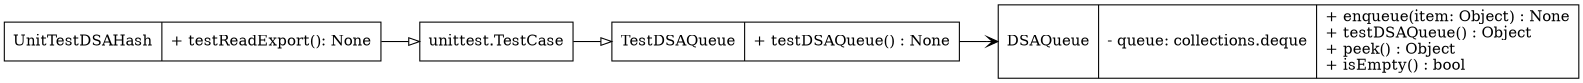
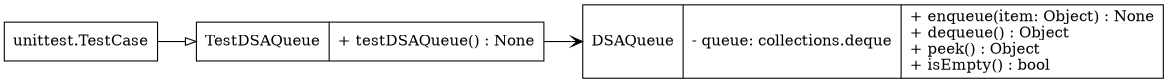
  digraph {
    rankdir=LR
    node [shape=record]
    edge [arrowhead=onormal]
    n1 [label="{unittest.TestCase}"]
    n2 [label="{TestDSAQueue|+ testDSAQueue() : None\l}"]
-   n3 [label="{DSAQueue|- queue: collections.deque|+ enqueue(item: Object) : None\l+ testDSAQueue() : Object\l+ peek() : Object\l+ isEmpty() : bool\l}"]
-   n4 [label="{UnitTestDSAHash\n        |+ testReadExport(): None\l}"]
+   n3 [label="{DSAQueue|- queue: collections.deque|+ enqueue(item: Object) : None\l+ dequeue() : Object\l+ peek() : Object\l+ isEmpty() : bool\l}"]
    n1 -> n2
    n2 -> n3 [arrowhead=vee]
-   n4 -> n1
  }
